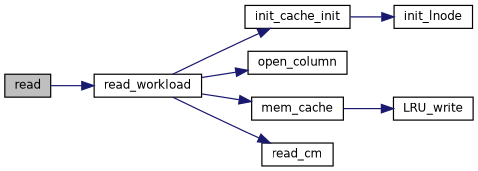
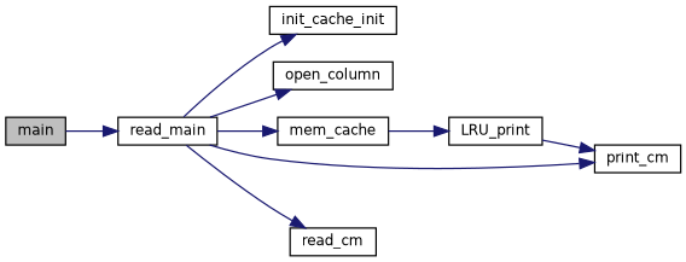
  digraph {
    rankdir=LR
    node [color=black fillcolor=white fontname=Helvetica fontsize=10 shape=record style=filled]
    edge [color=midnightblue fontname=Helvetica fontsize=10 labelfontname=Helvetica labelfontsize=10 style=solid]
-   n1 [fillcolor=grey75 fontcolor=black height=0.2 label=read width=0.4]
-   n2 [height=0.2 label=read_workload width=0.4]
+   n1 [fillcolor=grey75 fontcolor=black height=0.2 label=main width=0.4]
+   n2 [height=0.2 label=read_main width=0.4]
    n3 [height=0.2 label=init_cache_init width=0.4]
    n4 [height=0.2 label=open_column width=0.4]
    n5 [height=0.2 label=mem_cache width=0.4]
+   n6 [height=0.2 label=print_cm width=0.4]
    n7 [height=0.2 label=read_cm width=0.4]
-   n8 [height=0.2 label=init_lnode width=0.4]
-   n9 [height=0.2 label=LRU_write width=0.4]
+   n9 [height=0.2 label=LRU_print width=0.4]
    n1 -> n2
    n2 -> n3
    n2 -> n4
    n2 -> n5
+   n2 -> n6
    n2 -> n7
-   n3 -> n8
    n5 -> n9
+   n9 -> n6
  }
